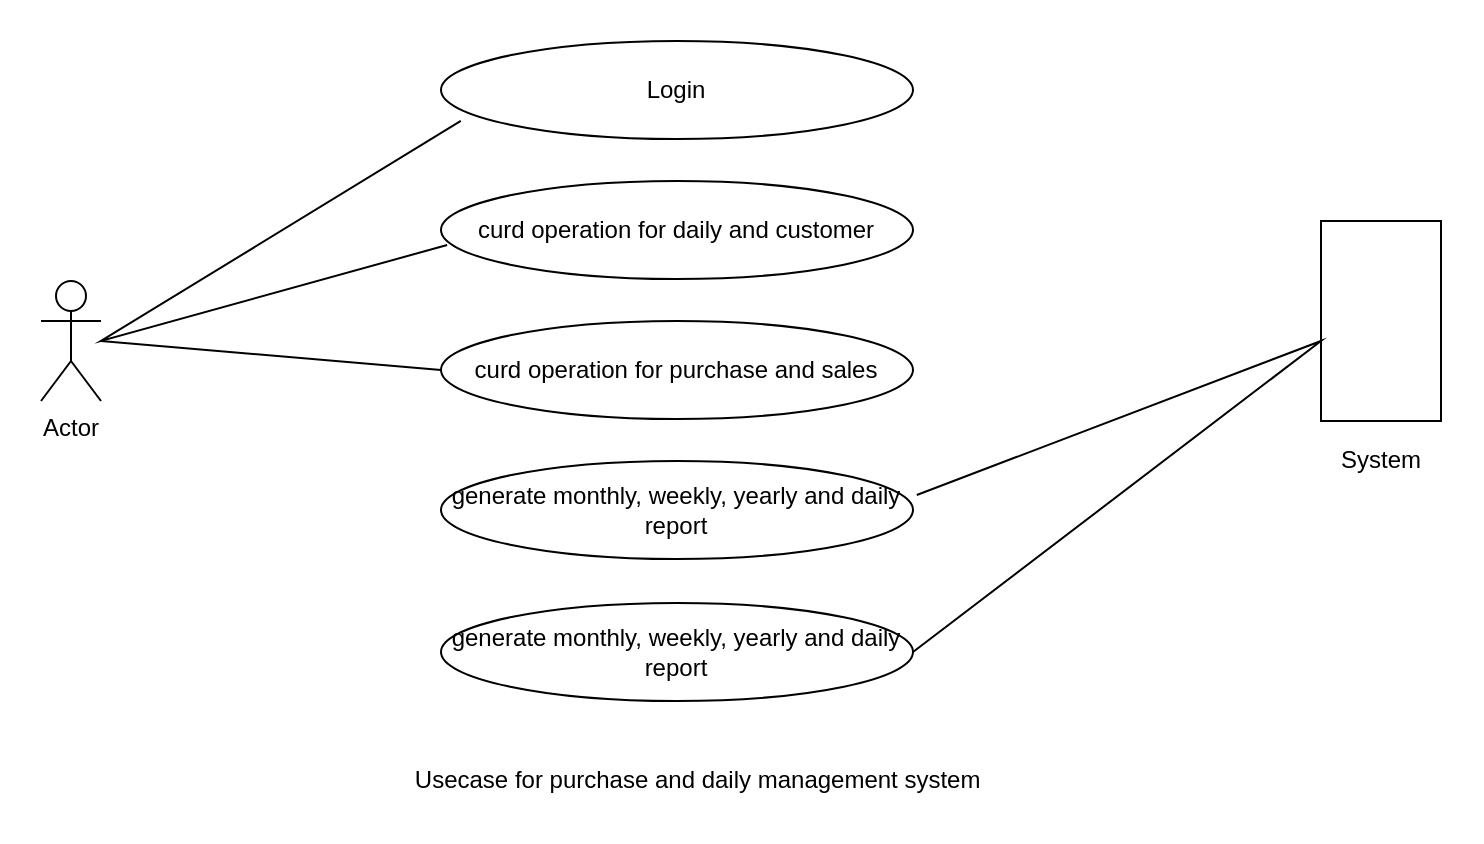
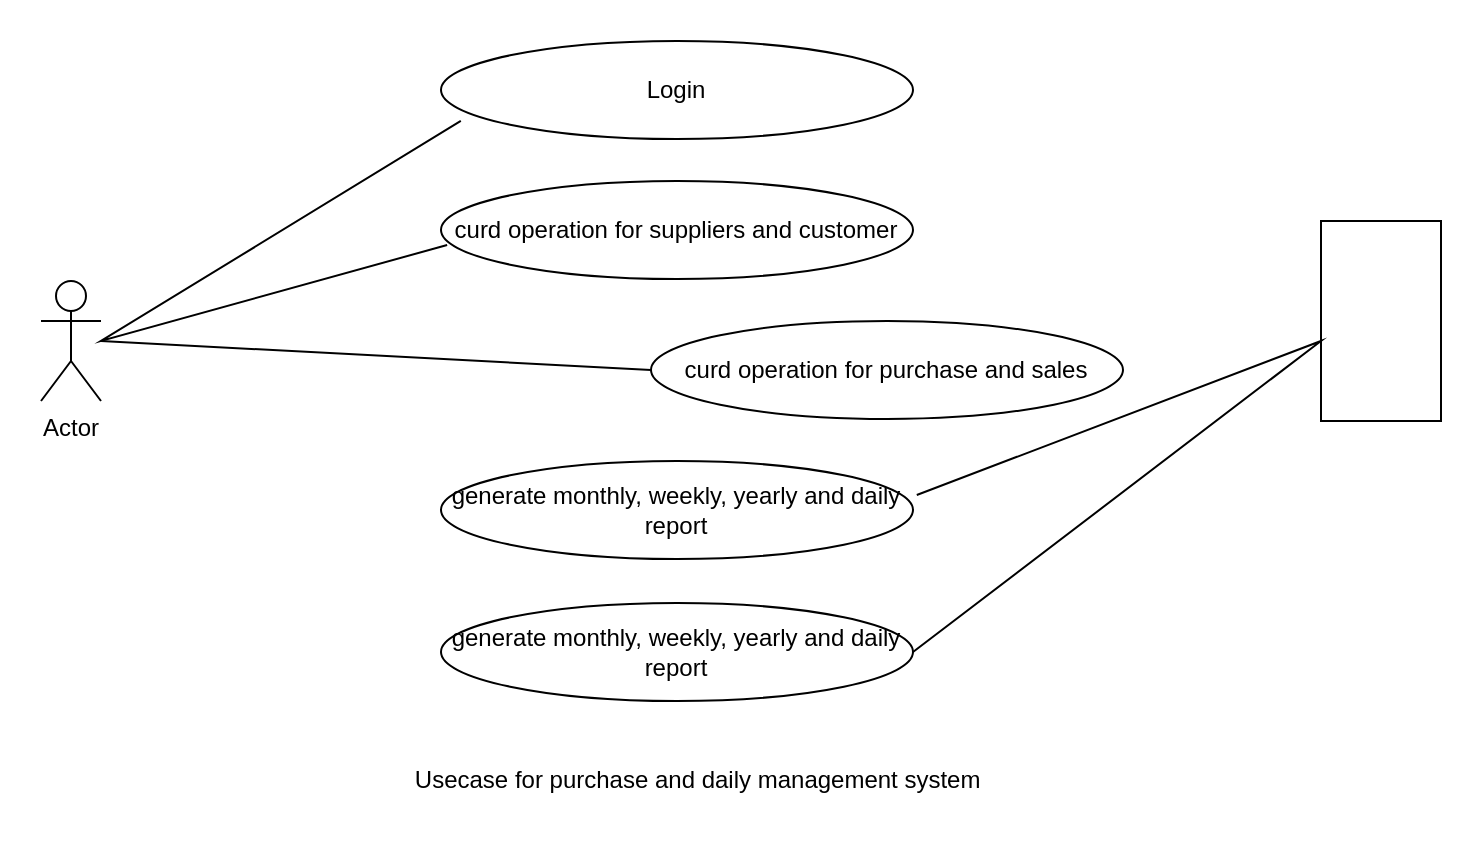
  <mxCell id="0" />
  <mxCell id="1" parent="0" />
  <mxCell id="2" value="Actor" style="shape=umlActor;verticalLabelPosition=bottom;verticalAlign=top;html=1;outlineConnect=0;" vertex="1" parent="1"><mxGeometry x="20" y="140" width="30" height="60" as="geometry" /></mxCell>
  <mxCell id="3" value="" style="rounded=0;whiteSpace=wrap;html=1;direction=south;" vertex="1" parent="1"><mxGeometry x="660" y="110" width="60" height="100" as="geometry" /></mxCell>
  <mxCell id="4" value="Login" style="ellipse;whiteSpace=wrap;html=1;" vertex="1" parent="1"><mxGeometry x="220" y="20" width="236" height="49" as="geometry" /></mxCell>
- <mxCell id="5" value="curd operation for daily and customer" style="ellipse;whiteSpace=wrap;html=1;" vertex="1" parent="1"><mxGeometry x="220" y="90" width="236" height="49" as="geometry" /></mxCell>
- <mxCell id="6" value="curd operation for purchase and sales" style="ellipse;whiteSpace=wrap;html=1;" vertex="1" parent="1"><mxGeometry x="220" y="160" width="236" height="49" as="geometry" /></mxCell>
+ <mxCell id="5" value="curd operation for suppliers and customer" style="ellipse;whiteSpace=wrap;html=1;" vertex="1" parent="1"><mxGeometry x="220" y="90" width="236" height="49" as="geometry" /></mxCell>
+ <mxCell id="6" value="curd operation for purchase and sales" style="ellipse;whiteSpace=wrap;html=1;" vertex="1" parent="1"><mxGeometry x="325" y="160" width="236" height="49" as="geometry" /></mxCell>
  <mxCell id="7" value="generate monthly, weekly, yearly and daily report" style="ellipse;whiteSpace=wrap;html=1;" vertex="1" parent="1"><mxGeometry x="220" y="230" width="236" height="49" as="geometry" /></mxCell>
  <mxCell id="8" value="generate monthly, weekly, yearly and daily report" style="ellipse;whiteSpace=wrap;html=1;" vertex="1" parent="1"><mxGeometry x="220" y="301" width="236" height="49" as="geometry" /></mxCell>
- <mxCell id="9" value="System" style="text;html=1;align=center;verticalAlign=middle;resizable=0;points=[];autosize=1;strokeColor=none;fillColor=none;" vertex="1" parent="1"><mxGeometry x="660" y="220" width="60" height="20" as="geometry" /></mxCell>
  <mxCell id="10" value="" style="endArrow=none;html=1;rounded=0;entryX=0.042;entryY=0.816;entryDx=0;entryDy=0;entryPerimeter=0;exitX=0.013;exitY=0.653;exitDx=0;exitDy=0;exitPerimeter=0;" edge="1" parent="1" source="5" target="4"><mxGeometry width="50" height="50" relative="1" as="geometry"><mxPoint x="360" y="370" as="sourcePoint" /><mxPoint x="410" y="320" as="targetPoint" /><Array as="points"><mxPoint x="50" y="170" /></Array></mxGeometry></mxCell>
  <mxCell id="11" value="" style="endArrow=none;html=1;rounded=0;exitX=0;exitY=0.5;exitDx=0;exitDy=0;" edge="1" parent="1" source="6"><mxGeometry width="50" height="50" relative="1" as="geometry"><mxPoint x="233.068" y="131.997" as="sourcePoint" /><mxPoint x="50" y="170" as="targetPoint" /><Array as="points"><mxPoint x="50" y="170" /></Array></mxGeometry></mxCell>
  <mxCell id="12" value="" style="endArrow=none;html=1;rounded=0;entryX=1.008;entryY=0.347;entryDx=0;entryDy=0;entryPerimeter=0;exitX=1;exitY=0.5;exitDx=0;exitDy=0;" edge="1" parent="1" source="8" target="7"><mxGeometry width="50" height="50" relative="1" as="geometry"><mxPoint x="233.068" y="131.997" as="sourcePoint" /><mxPoint x="239.912" y="69.984" as="targetPoint" /><Array as="points"><mxPoint x="660" y="170" /></Array></mxGeometry></mxCell>
  <mxCell id="13" value="Usecase for purchase and daily management system&amp;nbsp;" style="text;html=1;align=center;verticalAlign=middle;resizable=0;points=[];autosize=1;strokeColor=none;fillColor=none;" vertex="1" parent="1"><mxGeometry x="200" y="380" width="300" height="20" as="geometry" /></mxCell>
